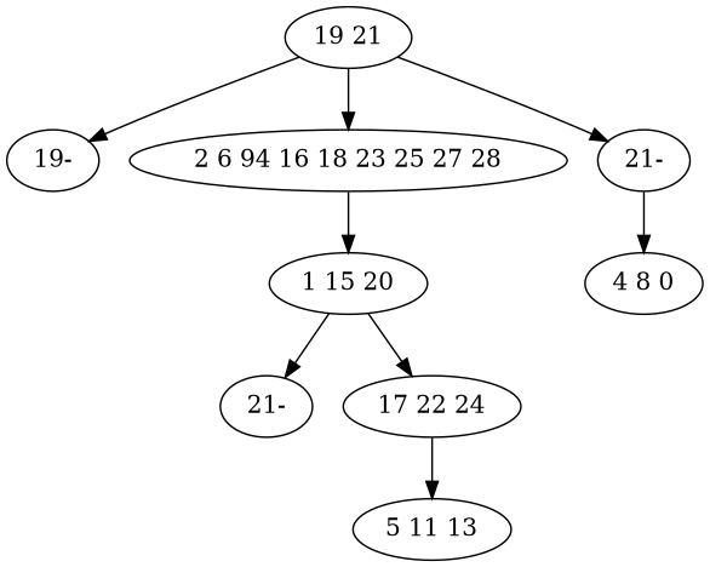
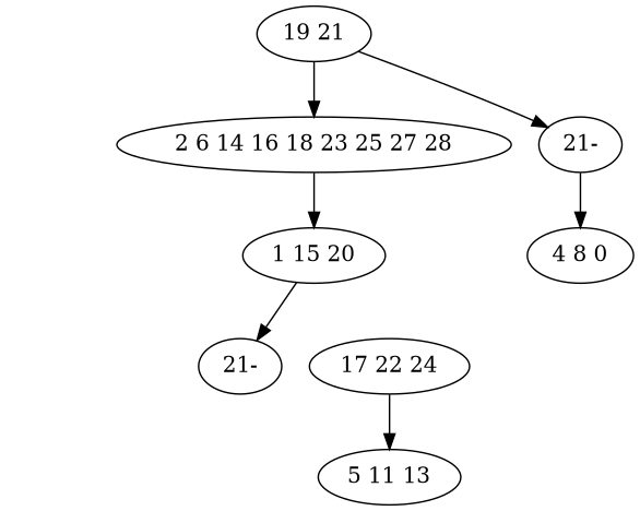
  digraph {
    n1 [label="19 21"]
-   n2 [label="19-"]
-   n3 [label="2 6 94 16 18 23 25 27 28"]
+   n3 [label="2 6 14 16 18 23 25 27 28"]
    n4 [label="21-"]
    n5 [label="1 15 20"]
    n6 [label="4 8 0"]
    n7 [label="21-"]
    n8 [label="17 22 24"]
    n9 [label="5 11 13"]
-   n1 -> n2
    n1 -> n3
    n1 -> n4
    n3 -> n5
    n4 -> n6
    n5 -> n7
-   n5 -> n8
    n8 -> n9
  }
